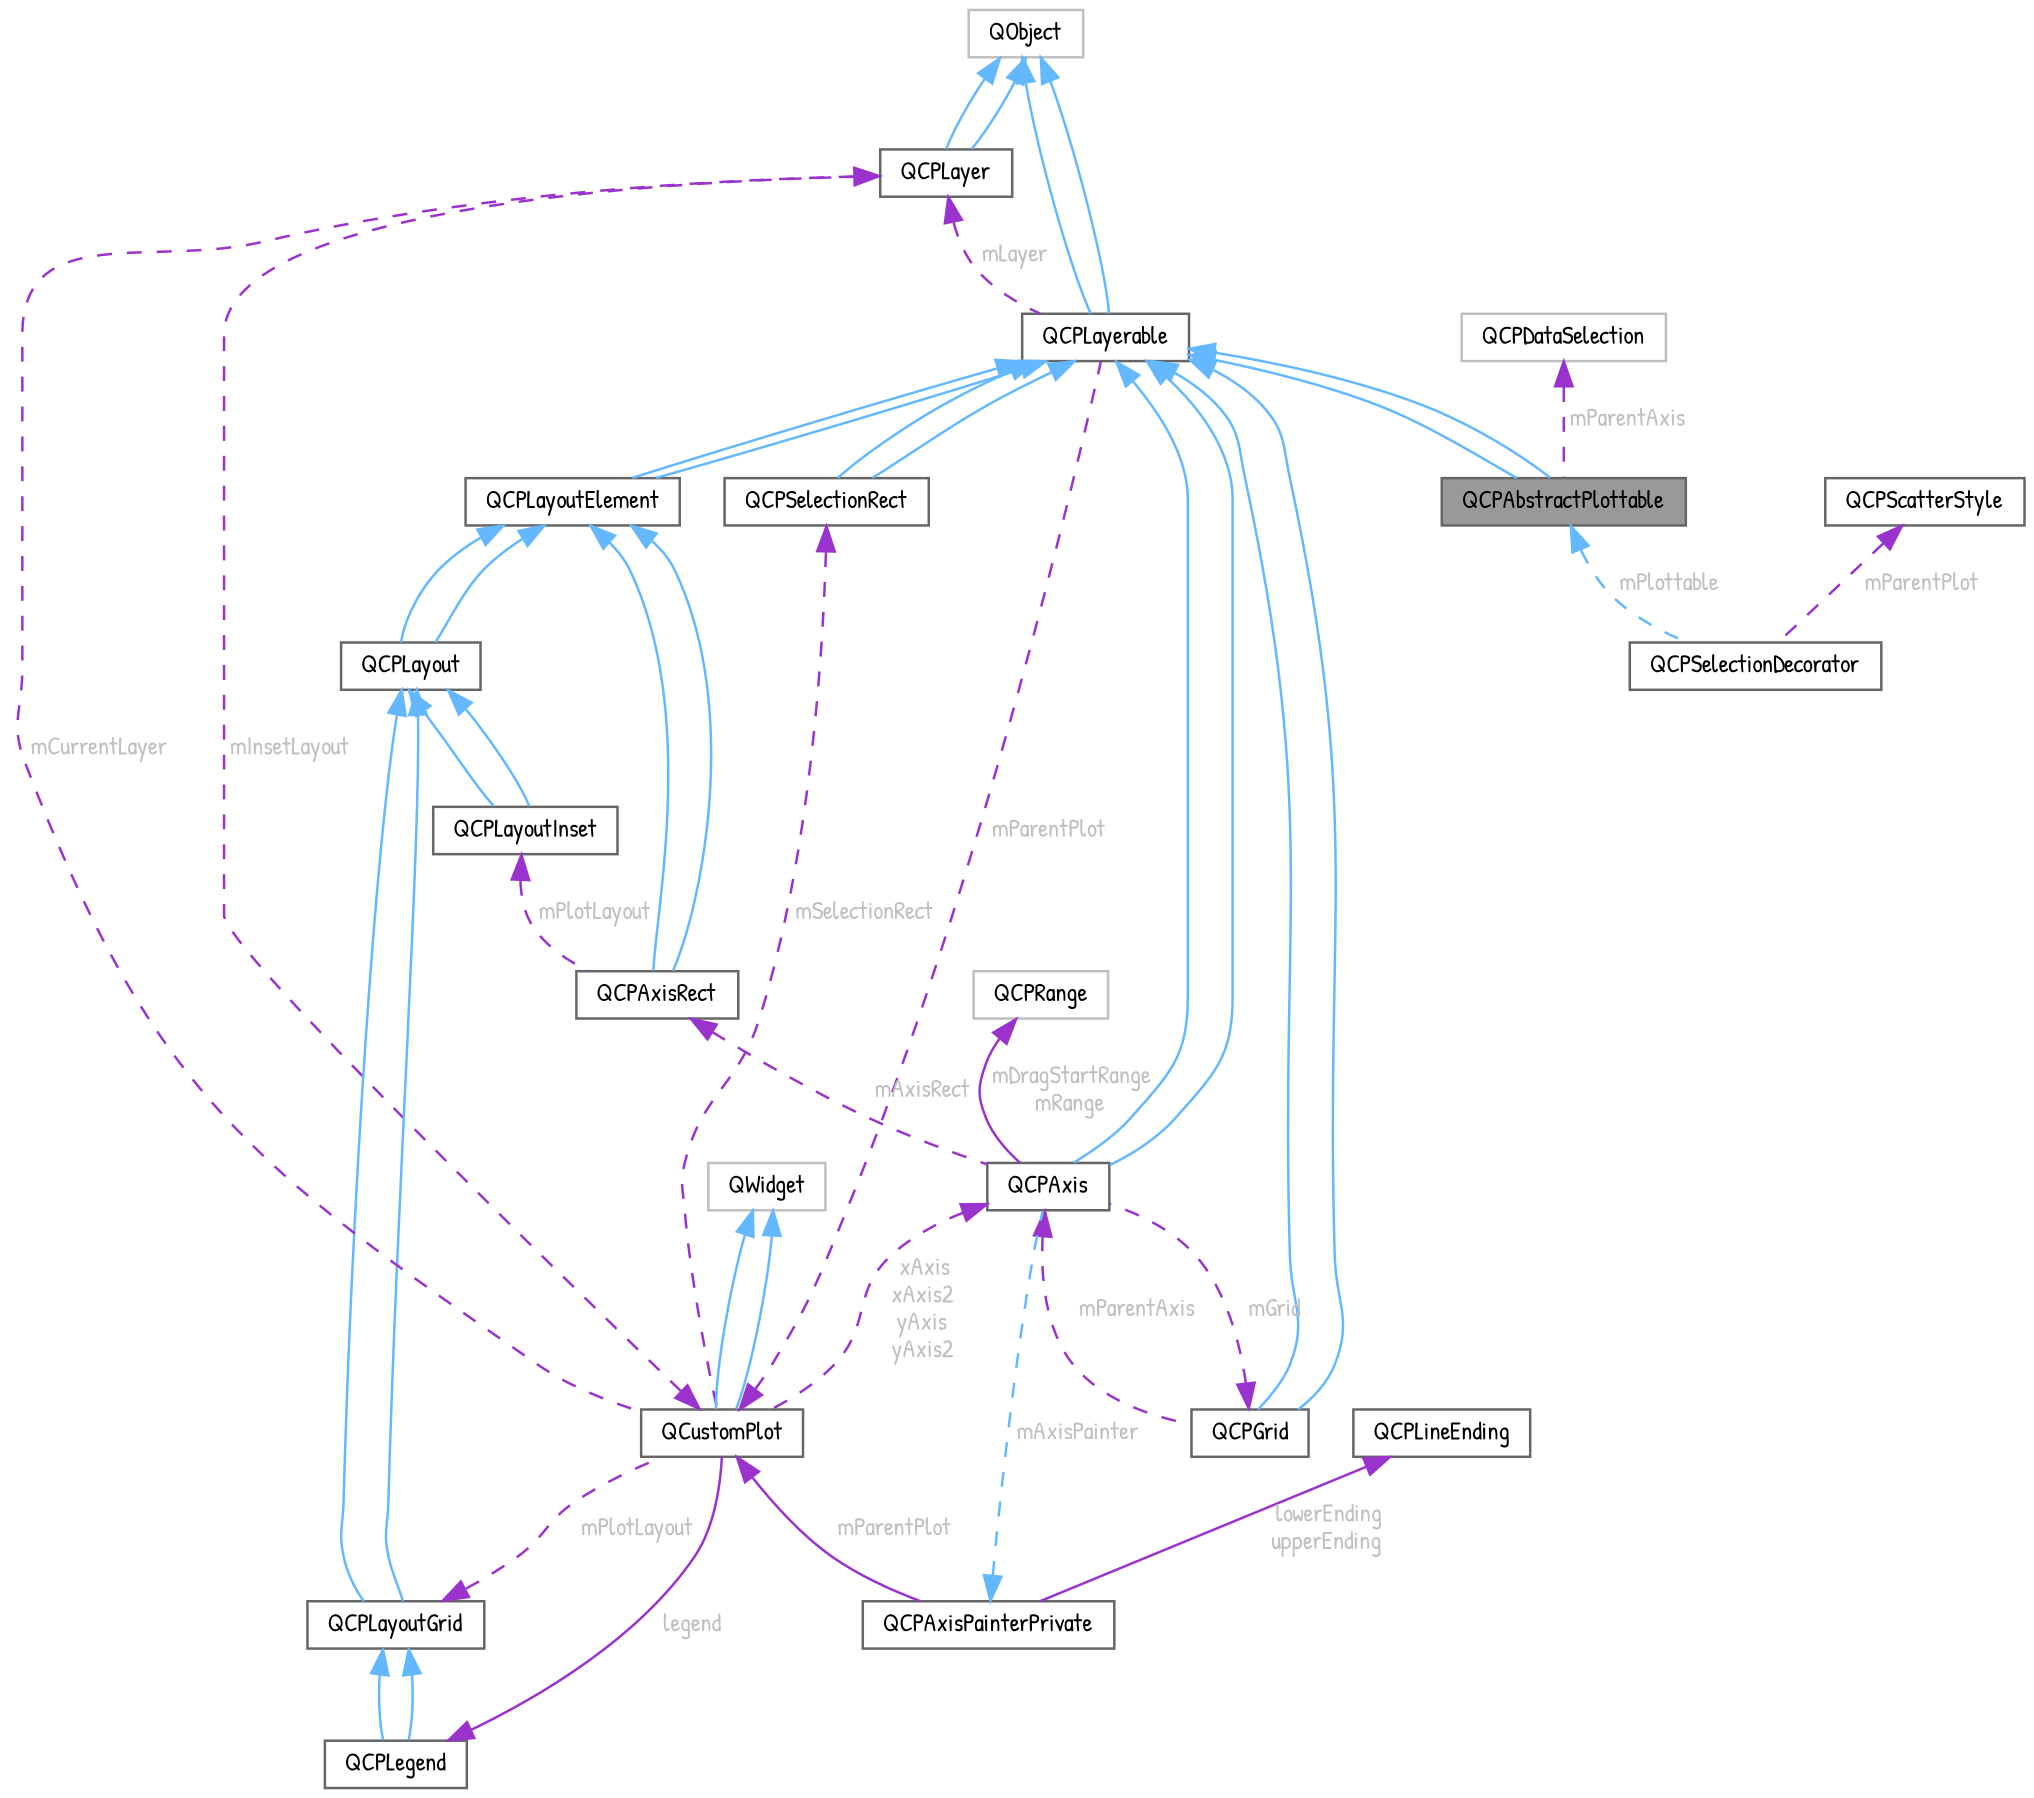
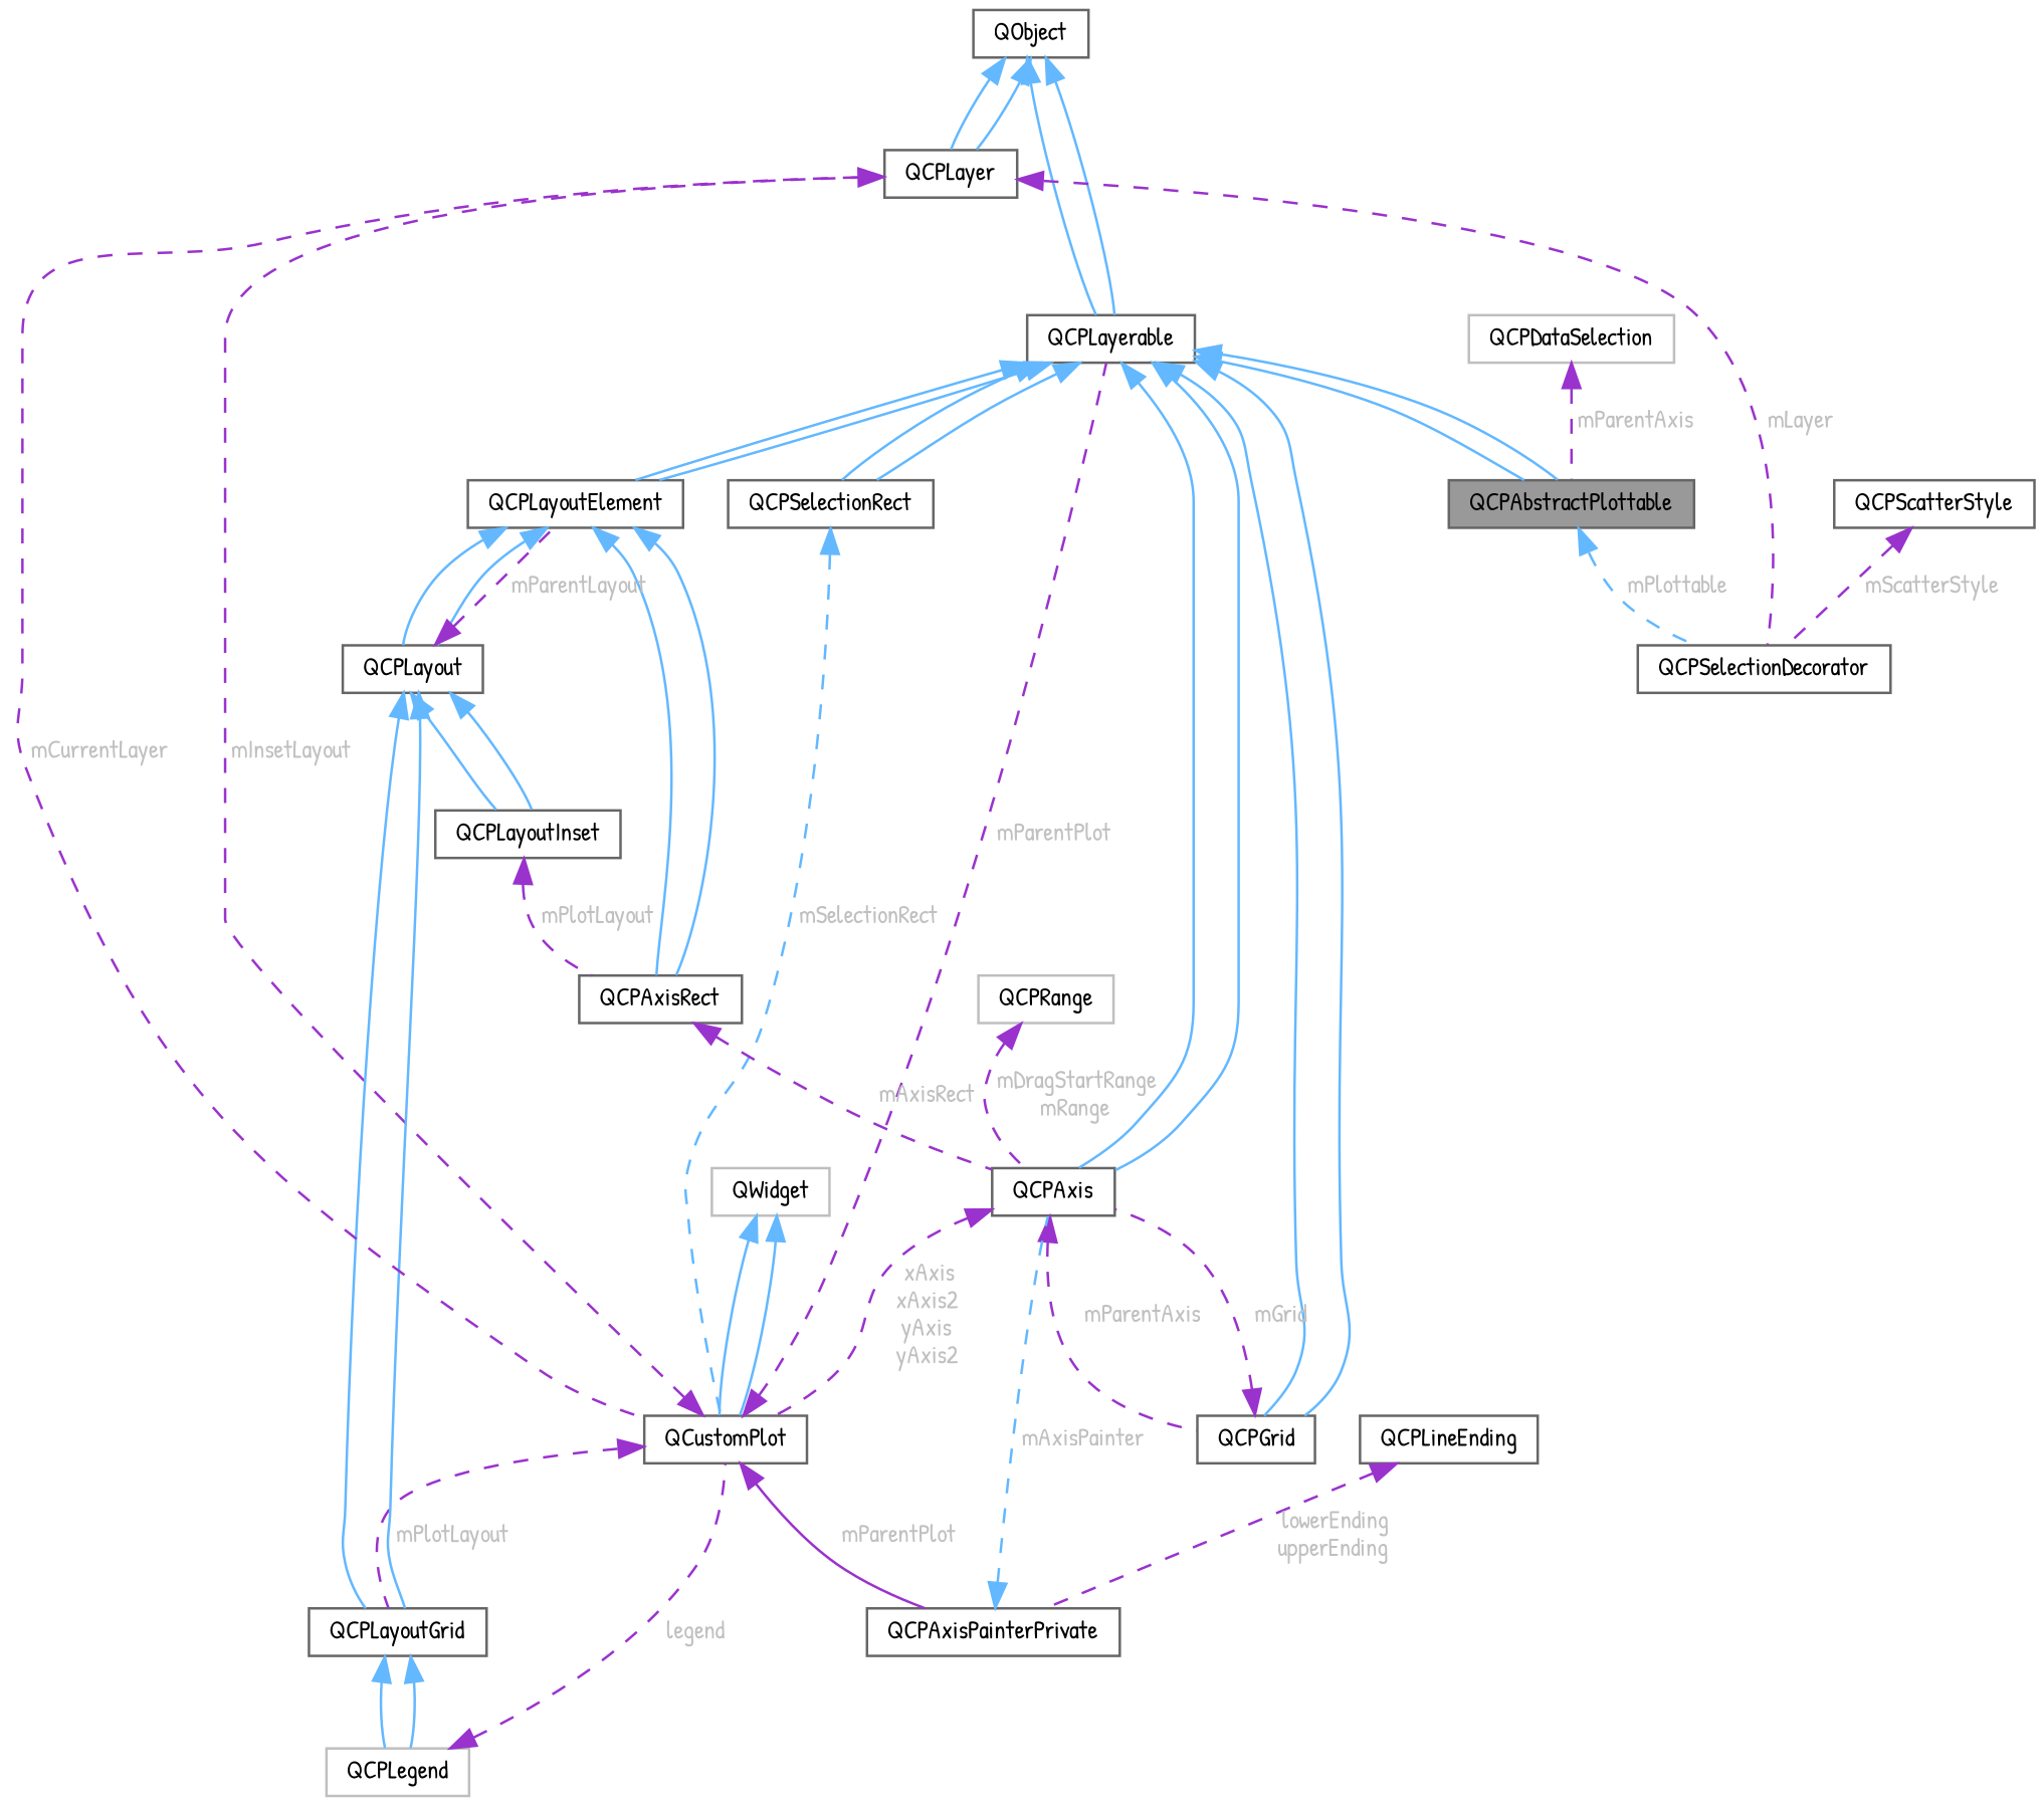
  digraph {
    fontname="Patrick Hand"
    node [color=gray40 fillcolor=white fontname="Patrick Hand" fontsize=10 shape=box style=filled]
    edge [color=steelblue1 dir=back fontname="Patrick Hand" fontsize=10 labelfontname=Helvetica labelfontsize=10 style=solid]
    n1 [fillcolor=grey60 fontcolor=black height=0.2 label=QCPAbstractPlottable width=0.4]
    n2 [height=0.2 label=QCPSelectionDecorator width=0.4]
    n3 [height=0.2 label=QCPLayerable width=0.4]
    n4 [height=0.2 label=QCPAxis width=0.4]
    n5 [height=0.2 label=QCPLayoutElement width=0.4]
    n6 [height=0.2 label=QCPGrid width=0.4]
    n7 [height=0.2 label=QCPSelectionRect width=0.4]
    n8 [height=0.2 label=QCustomPlot width=0.4]
    n9 [height=0.2 label=QCPAxisRect width=0.4]
    n10 [height=0.2 label=QCPLayout width=0.4]
-   n11 [color=grey75 height=0.2 label=QObject width=0.4]
+   n11 [height=0.2 label=QObject width=0.4]
    n12 [height=0.2 label=QCPLayer width=0.4]
    n13 [height=0.2 label=QCPAxisPainterPrivate width=0.4]
    n14 [color=grey75 height=0.2 label=QWidget width=0.4]
    n15 [height=0.2 label=QCPLayoutInset width=0.4]
    n16 [height=0.2 label=QCPLayoutGrid width=0.4]
-   n17 [height=0.2 label=QCPLegend width=0.4]
+   n17 [color=grey75 height=0.2 label=QCPLegend width=0.4]
    n18 [color=grey75 height=0.2 label=QCPRange width=0.4]
    n19 [height=0.2 label=QCPLineEnding width=0.4]
    n20 [color=grey75 height=0.2 label=QCPDataSelection width=0.4]
    n21 [height=0.2 label=QCPScatterStyle width=0.4]
    n1 -> n2 [fontcolor=grey label=" mPlottable" style=dashed]
    n3 -> n1
    n3 -> n1
    n3 -> n4
    n3 -> n4
    n3 -> n5
    n3 -> n5
    n3 -> n6
    n3 -> n6
    n3 -> n7
    n3 -> n7
    n4 -> n6 [color=darkorchid3 fontcolor=grey label=" mParentAxis" style=dashed]
    n4 -> n8 [color=darkorchid3 fontcolor=grey label=" xAxis\nxAxis2\nyAxis\nyAxis2" style=dashed]
    n5 -> n9
    n5 -> n9
    n5 -> n10
    n5 -> n10
    n6 -> n4 [color=darkorchid3 fontcolor=grey label=" mGrid" style=dashed]
-   n7 -> n8 [color=darkorchid3 fontcolor=grey label=" mSelectionRect" style=dashed]
+   n7 -> n8 [fontcolor=grey label=" mSelectionRect" style=dashed]
    n8 -> n3 [color=darkorchid3 fontcolor=grey label=" mParentPlot" style=dashed]
    n8 -> n12 [color=darkorchid3 fontcolor=grey label=" mInsetLayout" style=dashed]
    n8 -> n13 [color=darkorchid3 fontcolor=grey label=" mParentPlot"]
    n9 -> n4 [color=darkorchid3 fontcolor=grey label=" mAxisRect" style=dashed]
+   n10 -> n5 [color=darkorchid3 fontcolor=grey label=" mParentLayout" style=dashed]
    n10 -> n15
    n10 -> n15
    n10 -> n16
    n10 -> n16
    n11 -> n3
    n11 -> n3
    n11 -> n12
    n11 -> n12
-   n12 -> n3 [color=darkorchid3 fontcolor=grey label=" mLayer" style=dashed]
+   n12 -> n2 [color=darkorchid3 fontcolor=grey label=" mLayer" style=dashed]
    n12 -> n8 [color=darkorchid3 fontcolor=grey label=" mCurrentLayer" style=dashed]
    n13 -> n4 [fontcolor=grey label=" mAxisPainter" style=dashed]
    n14 -> n8
    n14 -> n8
    n15 -> n9 [color=darkorchid3 fontcolor=grey label=" mPlotLayout" style=dashed]
-   n16 -> n8 [color=darkorchid3 fontcolor=grey label=" mPlotLayout" style=dashed]
+   n8 -> n16 [color=darkorchid3 fontcolor=grey label=" mPlotLayout" style=dashed]
    n16 -> n17
    n16 -> n17
-   n17 -> n8 [color=darkorchid3 fontcolor=grey label=" legend"]
-   n18 -> n4 [color=darkorchid3 fontcolor=grey label=" mDragStartRange\nmRange"]
-   n19 -> n13 [color=darkorchid3 fontcolor=grey label=" lowerEnding\nupperEnding"]
+   n17 -> n8 [color=darkorchid3 fontcolor=grey label=" legend" style=dashed]
+   n18 -> n4 [color=darkorchid3 fontcolor=grey label=" mDragStartRange\nmRange" style=dashed]
+   n19 -> n13 [color=darkorchid3 fontcolor=grey label=" lowerEnding\nupperEnding" style=dashed]
    n20 -> n1 [color=darkorchid3 fontcolor=grey label=" mParentAxis" style=dashed]
-   n21 -> n2 [color=darkorchid3 fontcolor=grey label=" mParentPlot" style=dashed]
+   n21 -> n2 [color=darkorchid3 fontcolor=grey label=" mScatterStyle" style=dashed]
  }
